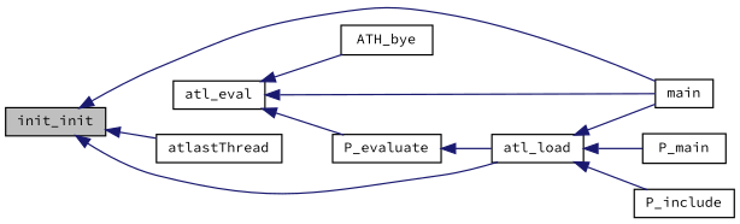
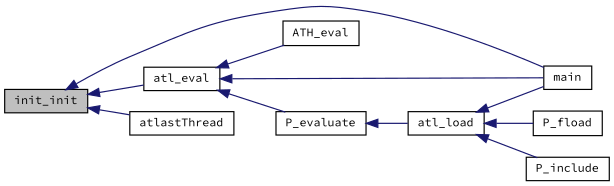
  digraph {
    fontname="Source Code Pro"
    rankdir=LR
    node [color=black fillcolor=white fontname="Source Code Pro" fontsize=10 shape=record style=filled]
    edge [color=midnightblue dir=back fontname="Source Code Pro" fontsize=10 labelfontname=Helvetica labelfontsize=10 style=solid]
    n1 [fillcolor=grey75 fontcolor=black height=0.2 label=init_init width=0.4]
    n2 [height=0.2 label=atl_eval width=0.4]
    n3 [height=0.2 label=main width=0.4]
    n4 [height=0.2 label=atlastThread width=0.4]
-   n5 [height=0.2 label=ATH_bye width=0.4]
+   n5 [height=0.2 label=ATH_eval width=0.4]
    n6 [height=0.2 label=P_evaluate width=0.4]
    n7 [height=0.2 label=atl_load width=0.4]
-   n8 [height=0.2 label=P_main width=0.4]
+   n8 [height=0.2 label=P_fload width=0.4]
    n9 [height=0.2 label=P_include width=0.4]
-   n1 -> n7
+   n1 -> n2
    n1 -> n3
    n1 -> n4
    n2 -> n3
    n2 -> n5
    n2 -> n6
    n6 -> n7
    n7 -> n3
    n7 -> n8
    n7 -> n9
  }
